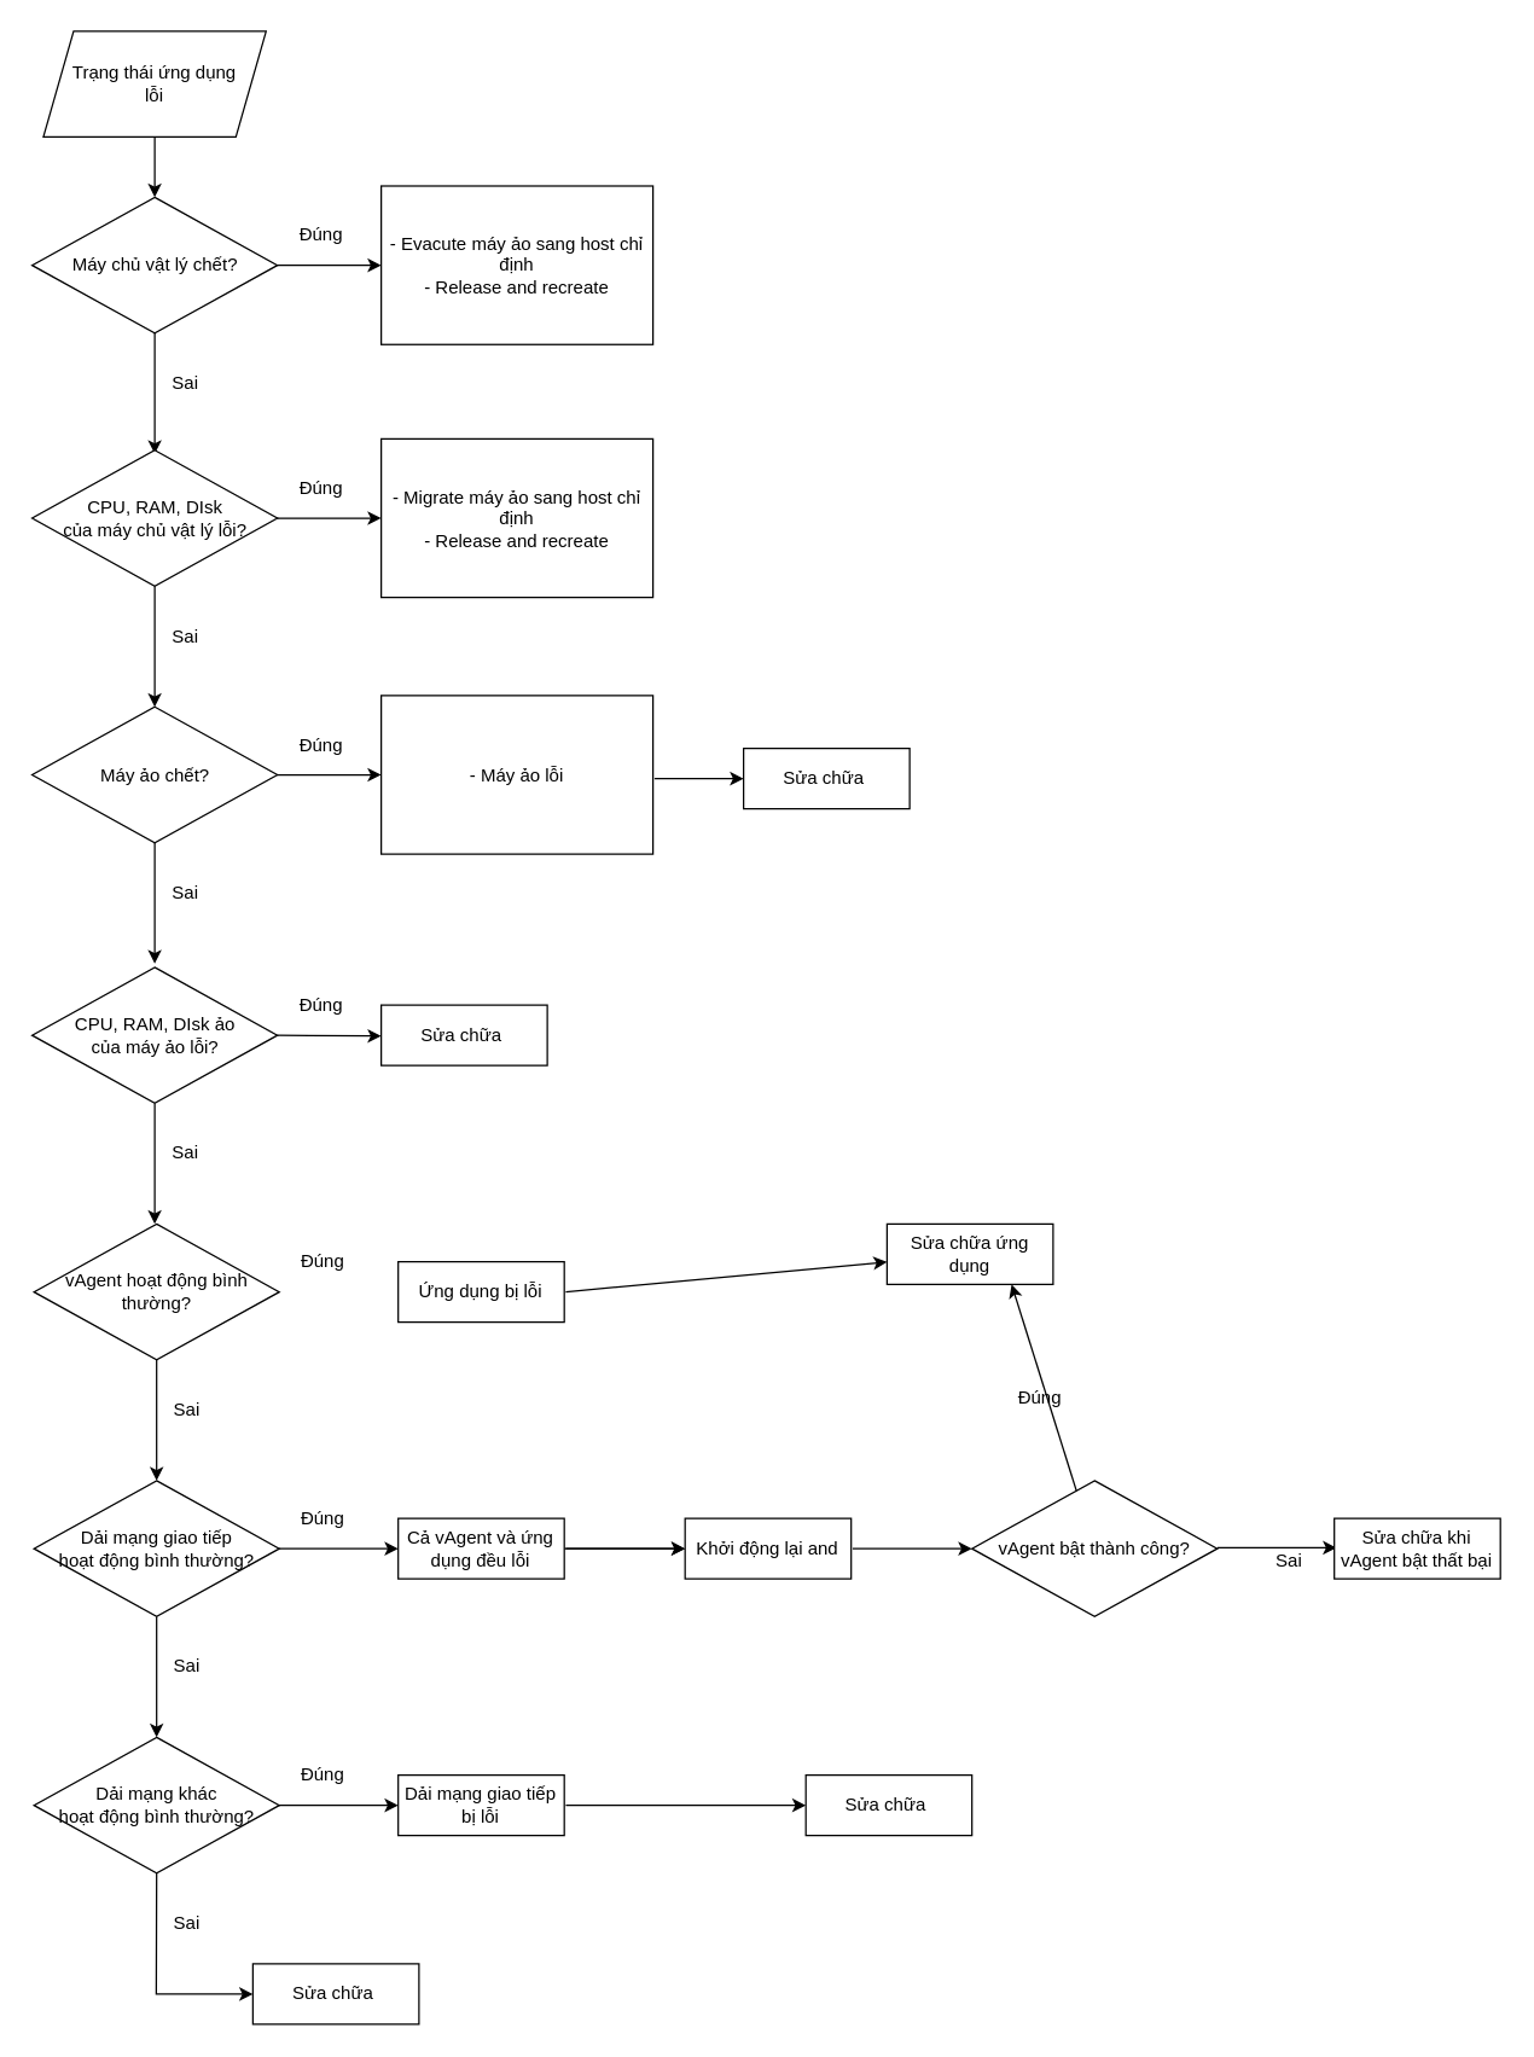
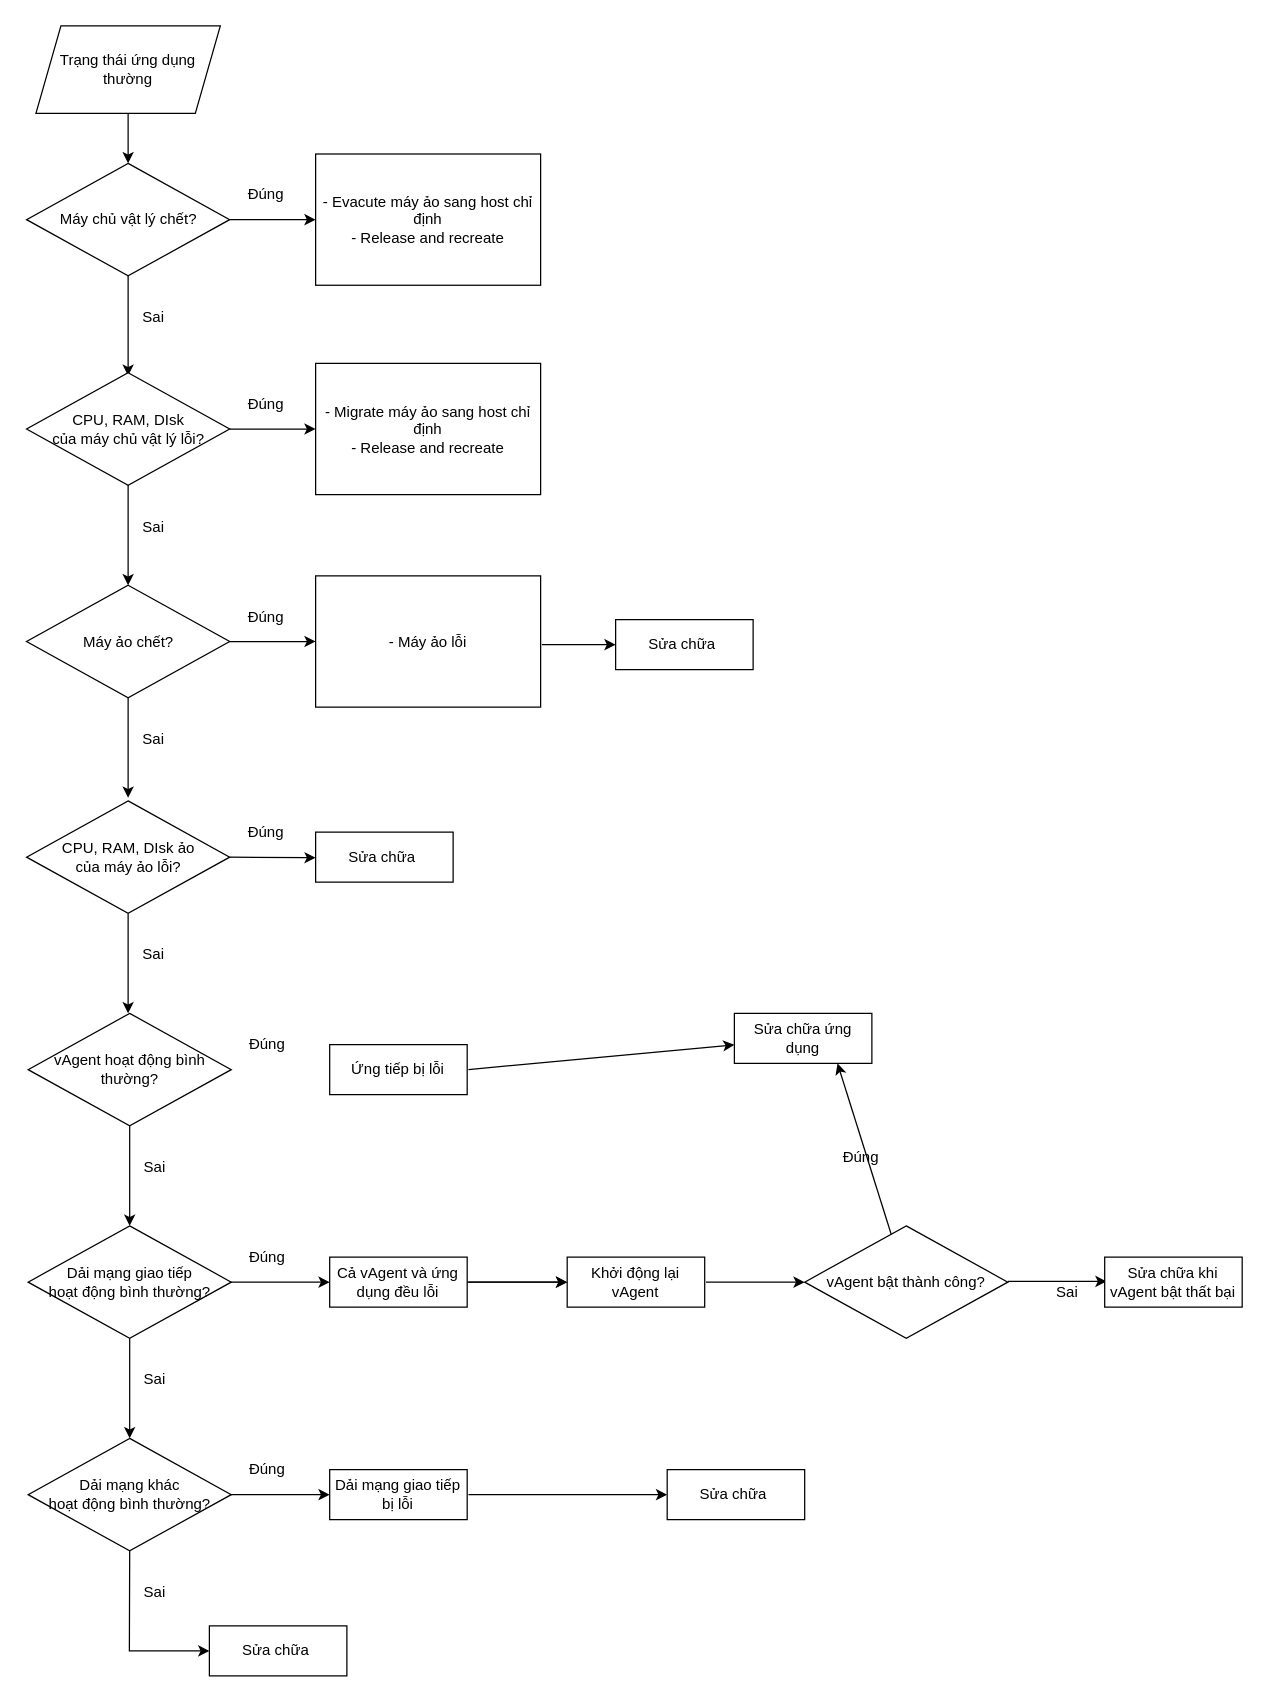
  <mxCell id="0" />
  <mxCell id="1" parent="0" />
- <mxCell id="2" value="Trạng thái ứng dụng &lt;br&gt;lỗi" style="shape=parallelogram;perimeter=parallelogramPerimeter;whiteSpace=wrap;html=1;fixedSize=1;" parent="1" vertex="1"><mxGeometry x="28.25" y="20" width="147.5" height="70" as="geometry" /></mxCell>
+ <mxCell id="2" value="Trạng thái ứng dụng &lt;br&gt;thường" style="shape=parallelogram;perimeter=parallelogramPerimeter;whiteSpace=wrap;html=1;fixedSize=1;" parent="1" vertex="1"><mxGeometry x="28.25" y="20" width="147.5" height="70" as="geometry" /></mxCell>
  <mxCell id="3" value="vAgent hoạt động bình thường?" style="rhombus;whiteSpace=wrap;html=1;" parent="1" vertex="1"><mxGeometry x="22" y="810" width="162.5" height="90" as="geometry" /></mxCell>
- <mxCell id="4" value="Ứng dụng bị lỗi" style="rounded=0;whiteSpace=wrap;html=1;" parent="1" vertex="1"><mxGeometry x="263.25" y="835" width="110" height="40" as="geometry" /></mxCell>
+ <mxCell id="4" value="Ứng tiếp bị lỗi" style="rounded=0;whiteSpace=wrap;html=1;" parent="1" vertex="1"><mxGeometry x="263.25" y="835" width="110" height="40" as="geometry" /></mxCell>
  <mxCell id="5" value="" style="endArrow=classic;html=1;rounded=0;" parent="1" source="2" target="35" edge="1"><mxGeometry width="50" height="50" relative="1" as="geometry"><mxPoint x="282" y="290" as="sourcePoint" /><mxPoint x="332" y="240" as="targetPoint" /></mxGeometry></mxCell>
  <mxCell id="6" value="" style="endArrow=classic;html=1;rounded=0;" parent="1" source="3" edge="1"><mxGeometry width="50" height="50" relative="1" as="geometry"><mxPoint x="113.25" y="1000" as="sourcePoint" /><mxPoint x="103.25" y="980" as="targetPoint" /></mxGeometry></mxCell>
  <mxCell id="7" value="Đúng" style="text;html=1;align=center;verticalAlign=middle;resizable=0;points=[];autosize=1;strokeColor=none;fillColor=none;" vertex="1" parent="1"><mxGeometry x="188.25" y="820" width="50" height="30" as="geometry" /></mxCell>
  <mxCell id="8" value="Sai" style="text;html=1;align=center;verticalAlign=middle;resizable=0;points=[];autosize=1;strokeColor=none;fillColor=none;" vertex="1" parent="1"><mxGeometry x="103.25" y="918" width="40" height="30" as="geometry" /></mxCell>
  <mxCell id="9" value="Dải mạng giao tiếp &lt;br&gt;hoạt động bình thường?" style="rhombus;whiteSpace=wrap;html=1;" vertex="1" parent="1"><mxGeometry x="22" y="980" width="162.5" height="90" as="geometry" /></mxCell>
  <mxCell id="10" value="" style="endArrow=classic;html=1;rounded=0;" edge="1" parent="1"><mxGeometry width="50" height="50" relative="1" as="geometry"><mxPoint x="103.25" y="1070" as="sourcePoint" /><mxPoint x="103.25" y="1150" as="targetPoint" /></mxGeometry></mxCell>
  <mxCell id="11" value="Sai" style="text;html=1;align=center;verticalAlign=middle;resizable=0;points=[];autosize=1;strokeColor=none;fillColor=none;" vertex="1" parent="1"><mxGeometry x="103.25" y="1088" width="40" height="30" as="geometry" /></mxCell>
  <mxCell id="12" value="" style="edgeStyle=orthogonalEdgeStyle;rounded=0;orthogonalLoop=1;jettySize=auto;html=1;" edge="1" parent="1" source="13" target="26"><mxGeometry relative="1" as="geometry" /></mxCell>
  <mxCell id="13" value="Cả vAgent và ứng dụng đều lỗi" style="rounded=0;whiteSpace=wrap;html=1;" vertex="1" parent="1"><mxGeometry x="263.25" y="1005" width="110" height="40" as="geometry" /></mxCell>
  <mxCell id="14" value="" style="endArrow=classic;html=1;rounded=0;" edge="1" parent="1" target="13"><mxGeometry width="50" height="50" relative="1" as="geometry"><mxPoint x="184.25" y="1025" as="sourcePoint" /><mxPoint x="333.25" y="1100" as="targetPoint" /></mxGeometry></mxCell>
  <mxCell id="15" value="Đúng" style="text;html=1;align=center;verticalAlign=middle;resizable=0;points=[];autosize=1;strokeColor=none;fillColor=none;" vertex="1" parent="1"><mxGeometry x="188.25" y="990" width="50" height="30" as="geometry" /></mxCell>
  <mxCell id="16" value="Sửa chữa ứng dụng" style="rounded=0;whiteSpace=wrap;html=1;" vertex="1" parent="1"><mxGeometry x="587" y="810" width="110" height="40" as="geometry" /></mxCell>
  <mxCell id="17" value="" style="endArrow=classic;html=1;rounded=0;" edge="1" parent="1" target="16"><mxGeometry width="50" height="50" relative="1" as="geometry"><mxPoint x="374.25" y="855" as="sourcePoint" /><mxPoint x="453.25" y="855" as="targetPoint" /></mxGeometry></mxCell>
  <mxCell id="18" value="Dải mạng khác&lt;br&gt;hoạt động bình thường?" style="rhombus;whiteSpace=wrap;html=1;" vertex="1" parent="1"><mxGeometry x="22" y="1150" width="162.5" height="90" as="geometry" /></mxCell>
  <mxCell id="19" value="" style="endArrow=classic;html=1;rounded=0;" edge="1" parent="1" target="61"><mxGeometry width="50" height="50" relative="1" as="geometry"><mxPoint x="103.25" y="1240" as="sourcePoint" /><mxPoint x="103.25" y="1320" as="targetPoint" /><Array as="points"><mxPoint x="103" y="1320" /></Array></mxGeometry></mxCell>
  <mxCell id="20" value="Sai" style="text;html=1;align=center;verticalAlign=middle;resizable=0;points=[];autosize=1;strokeColor=none;fillColor=none;" vertex="1" parent="1"><mxGeometry x="103.25" y="1258" width="40" height="30" as="geometry" /></mxCell>
  <mxCell id="21" value="Dải mạng giao tiếp bị lỗi" style="rounded=0;whiteSpace=wrap;html=1;" vertex="1" parent="1"><mxGeometry x="263.25" y="1175" width="110" height="40" as="geometry" /></mxCell>
  <mxCell id="22" value="" style="endArrow=classic;html=1;rounded=0;" edge="1" parent="1" target="21"><mxGeometry width="50" height="50" relative="1" as="geometry"><mxPoint x="184.25" y="1195" as="sourcePoint" /><mxPoint x="333.25" y="1270" as="targetPoint" /></mxGeometry></mxCell>
  <mxCell id="23" value="Đúng" style="text;html=1;align=center;verticalAlign=middle;resizable=0;points=[];autosize=1;strokeColor=none;fillColor=none;" vertex="1" parent="1"><mxGeometry x="188.25" y="1160" width="50" height="30" as="geometry" /></mxCell>
  <mxCell id="24" value="Sửa chữa&amp;nbsp;" style="rounded=0;whiteSpace=wrap;html=1;" vertex="1" parent="1"><mxGeometry x="533.25" y="1175" width="110" height="40" as="geometry" /></mxCell>
  <mxCell id="25" value="" style="endArrow=classic;html=1;rounded=0;" edge="1" parent="1" target="24"><mxGeometry width="50" height="50" relative="1" as="geometry"><mxPoint x="374.25" y="1195" as="sourcePoint" /><mxPoint x="453.25" y="1195" as="targetPoint" /></mxGeometry></mxCell>
- <mxCell id="26" value="Khởi động lại and" style="rounded=0;whiteSpace=wrap;html=1;" vertex="1" parent="1"><mxGeometry x="453.25" y="1005" width="110" height="40" as="geometry" /></mxCell>
+ <mxCell id="26" value="Khởi động lại vAgent" style="rounded=0;whiteSpace=wrap;html=1;" vertex="1" parent="1"><mxGeometry x="453.25" y="1005" width="110" height="40" as="geometry" /></mxCell>
  <mxCell id="27" value="" style="endArrow=classic;html=1;rounded=0;" edge="1" parent="1" target="26"><mxGeometry width="50" height="50" relative="1" as="geometry"><mxPoint x="374.25" y="1025" as="sourcePoint" /><mxPoint x="453.25" y="1025" as="targetPoint" /></mxGeometry></mxCell>
  <mxCell id="28" value="vAgent bật thành công?" style="rhombus;whiteSpace=wrap;html=1;" vertex="1" parent="1"><mxGeometry x="643.25" y="980" width="162.5" height="90" as="geometry" /></mxCell>
  <mxCell id="29" value="" style="endArrow=classic;html=1;rounded=0;" edge="1" parent="1"><mxGeometry width="50" height="50" relative="1" as="geometry"><mxPoint x="564.25" y="1025" as="sourcePoint" /><mxPoint x="643.25" y="1025" as="targetPoint" /></mxGeometry></mxCell>
  <mxCell id="30" value="" style="endArrow=classic;html=1;rounded=0;entryX=0.75;entryY=1;entryDx=0;entryDy=0;" edge="1" parent="1" source="28" target="16"><mxGeometry width="50" height="50" relative="1" as="geometry"><mxPoint x="714.25" y="965" as="sourcePoint" /><mxPoint x="793.25" y="965" as="targetPoint" /></mxGeometry></mxCell>
  <mxCell id="31" value="Đúng" style="text;html=1;align=center;verticalAlign=middle;resizable=0;points=[];autosize=1;strokeColor=none;fillColor=none;" vertex="1" parent="1"><mxGeometry x="663.25" y="910" width="50" height="30" as="geometry" /></mxCell>
  <mxCell id="32" value="Sai" style="text;html=1;align=center;verticalAlign=middle;resizable=0;points=[];autosize=1;strokeColor=none;fillColor=none;" vertex="1" parent="1"><mxGeometry x="833.25" y="1018" width="40" height="30" as="geometry" /></mxCell>
  <mxCell id="33" value="" style="endArrow=classic;html=1;rounded=0;" edge="1" parent="1"><mxGeometry width="50" height="50" relative="1" as="geometry"><mxPoint x="805.75" y="1024.41" as="sourcePoint" /><mxPoint x="884.75" y="1024.41" as="targetPoint" /></mxGeometry></mxCell>
  <mxCell id="34" value="Sửa chữa khi vAgent bật thất bại" style="rounded=0;whiteSpace=wrap;html=1;" vertex="1" parent="1"><mxGeometry x="883.25" y="1005" width="110" height="40" as="geometry" /></mxCell>
  <mxCell id="35" value="Máy chủ vật lý chết?" style="rhombus;whiteSpace=wrap;html=1;" vertex="1" parent="1"><mxGeometry x="20.75" y="130" width="162.5" height="90" as="geometry" /></mxCell>
  <mxCell id="36" value="" style="endArrow=classic;html=1;rounded=0;" edge="1" parent="1"><mxGeometry width="50" height="50" relative="1" as="geometry"><mxPoint x="102" y="220" as="sourcePoint" /><mxPoint x="102" y="300" as="targetPoint" /></mxGeometry></mxCell>
  <mxCell id="37" value="Sai" style="text;html=1;align=center;verticalAlign=middle;resizable=0;points=[];autosize=1;strokeColor=none;fillColor=none;" vertex="1" parent="1"><mxGeometry x="102" y="238" width="40" height="30" as="geometry" /></mxCell>
  <mxCell id="38" value="- Evacute máy ảo sang host chỉ định&lt;br&gt;- Release and recreate" style="rounded=0;whiteSpace=wrap;html=1;" vertex="1" parent="1"><mxGeometry x="252" y="122.5" width="180" height="105" as="geometry" /></mxCell>
  <mxCell id="39" value="" style="endArrow=classic;html=1;rounded=0;" edge="1" parent="1" target="38"><mxGeometry width="50" height="50" relative="1" as="geometry"><mxPoint x="183" y="175" as="sourcePoint" /><mxPoint x="332" y="250" as="targetPoint" /></mxGeometry></mxCell>
  <mxCell id="40" value="Đúng" style="text;html=1;align=center;verticalAlign=middle;resizable=0;points=[];autosize=1;strokeColor=none;fillColor=none;" vertex="1" parent="1"><mxGeometry x="187" y="140" width="50" height="30" as="geometry" /></mxCell>
  <mxCell id="41" value="Máy ảo chết?" style="rhombus;whiteSpace=wrap;html=1;" vertex="1" parent="1"><mxGeometry x="20.75" y="467.5" width="162.5" height="90" as="geometry" /></mxCell>
  <mxCell id="42" value="" style="endArrow=classic;html=1;rounded=0;" edge="1" parent="1"><mxGeometry width="50" height="50" relative="1" as="geometry"><mxPoint x="102" y="557.5" as="sourcePoint" /><mxPoint x="102" y="637.5" as="targetPoint" /></mxGeometry></mxCell>
  <mxCell id="43" value="Sai" style="text;html=1;align=center;verticalAlign=middle;resizable=0;points=[];autosize=1;strokeColor=none;fillColor=none;" vertex="1" parent="1"><mxGeometry x="102" y="575.5" width="40" height="30" as="geometry" /></mxCell>
  <mxCell id="44" value="- Máy ảo lỗi" style="rounded=0;whiteSpace=wrap;html=1;" vertex="1" parent="1"><mxGeometry x="252" y="460" width="180" height="105" as="geometry" /></mxCell>
  <mxCell id="45" value="" style="endArrow=classic;html=1;rounded=0;" edge="1" parent="1" target="44"><mxGeometry width="50" height="50" relative="1" as="geometry"><mxPoint x="183" y="512.5" as="sourcePoint" /><mxPoint x="332" y="587.5" as="targetPoint" /></mxGeometry></mxCell>
  <mxCell id="46" value="Đúng" style="text;html=1;align=center;verticalAlign=middle;resizable=0;points=[];autosize=1;strokeColor=none;fillColor=none;" vertex="1" parent="1"><mxGeometry x="187" y="477.5" width="50" height="30" as="geometry" /></mxCell>
  <mxCell id="47" value="CPU, RAM, DIsk &lt;br&gt;của máy chủ vật lý lỗi?" style="rhombus;whiteSpace=wrap;html=1;" vertex="1" parent="1"><mxGeometry x="20.75" y="297.5" width="162.5" height="90" as="geometry" /></mxCell>
  <mxCell id="48" value="" style="endArrow=classic;html=1;rounded=0;" edge="1" parent="1"><mxGeometry width="50" height="50" relative="1" as="geometry"><mxPoint x="102" y="387.5" as="sourcePoint" /><mxPoint x="102" y="467.5" as="targetPoint" /></mxGeometry></mxCell>
  <mxCell id="49" value="Sai" style="text;html=1;align=center;verticalAlign=middle;resizable=0;points=[];autosize=1;strokeColor=none;fillColor=none;" vertex="1" parent="1"><mxGeometry x="102" y="405.5" width="40" height="30" as="geometry" /></mxCell>
  <mxCell id="50" value="- Migrate máy ảo sang host chỉ định&lt;br&gt;- Release and recreate" style="rounded=0;whiteSpace=wrap;html=1;" vertex="1" parent="1"><mxGeometry x="252" y="290" width="180" height="105" as="geometry" /></mxCell>
  <mxCell id="51" value="" style="endArrow=classic;html=1;rounded=0;" edge="1" parent="1" target="50"><mxGeometry width="50" height="50" relative="1" as="geometry"><mxPoint x="183" y="342.5" as="sourcePoint" /><mxPoint x="332" y="417.5" as="targetPoint" /></mxGeometry></mxCell>
  <mxCell id="52" value="Đúng" style="text;html=1;align=center;verticalAlign=middle;resizable=0;points=[];autosize=1;strokeColor=none;fillColor=none;" vertex="1" parent="1"><mxGeometry x="187" y="307.5" width="50" height="30" as="geometry" /></mxCell>
  <mxCell id="53" value="Sửa chữa&amp;nbsp;" style="rounded=0;whiteSpace=wrap;html=1;" vertex="1" parent="1"><mxGeometry x="492" y="495" width="110" height="40" as="geometry" /></mxCell>
  <mxCell id="54" value="" style="endArrow=classic;html=1;rounded=0;" edge="1" parent="1" target="53"><mxGeometry width="50" height="50" relative="1" as="geometry"><mxPoint x="433" y="515" as="sourcePoint" /><mxPoint x="512" y="515" as="targetPoint" /></mxGeometry></mxCell>
  <mxCell id="55" value="CPU, RAM, DIsk ảo&lt;br&gt;của máy ảo lỗi?" style="rhombus;whiteSpace=wrap;html=1;" vertex="1" parent="1"><mxGeometry x="20.75" y="640" width="162.5" height="90" as="geometry" /></mxCell>
  <mxCell id="56" value="" style="endArrow=classic;html=1;rounded=0;" edge="1" parent="1"><mxGeometry width="50" height="50" relative="1" as="geometry"><mxPoint x="102" y="730" as="sourcePoint" /><mxPoint x="102" y="810" as="targetPoint" /></mxGeometry></mxCell>
  <mxCell id="57" value="Sai" style="text;html=1;align=center;verticalAlign=middle;resizable=0;points=[];autosize=1;strokeColor=none;fillColor=none;" vertex="1" parent="1"><mxGeometry x="102" y="748" width="40" height="30" as="geometry" /></mxCell>
  <mxCell id="58" value="" style="endArrow=classic;html=1;rounded=0;" edge="1" parent="1"><mxGeometry width="50" height="50" relative="1" as="geometry"><mxPoint x="183" y="685" as="sourcePoint" /><mxPoint x="252" y="685.5" as="targetPoint" /></mxGeometry></mxCell>
  <mxCell id="59" value="Đúng" style="text;html=1;align=center;verticalAlign=middle;resizable=0;points=[];autosize=1;strokeColor=none;fillColor=none;" vertex="1" parent="1"><mxGeometry x="187" y="650" width="50" height="30" as="geometry" /></mxCell>
  <mxCell id="60" value="Sửa chữa&amp;nbsp;" style="rounded=0;whiteSpace=wrap;html=1;" vertex="1" parent="1"><mxGeometry x="252" y="665" width="110" height="40" as="geometry" /></mxCell>
  <mxCell id="61" value="Sửa chữa&amp;nbsp;" style="rounded=0;whiteSpace=wrap;html=1;" vertex="1" parent="1"><mxGeometry x="167" y="1300" width="110" height="40" as="geometry" /></mxCell>
